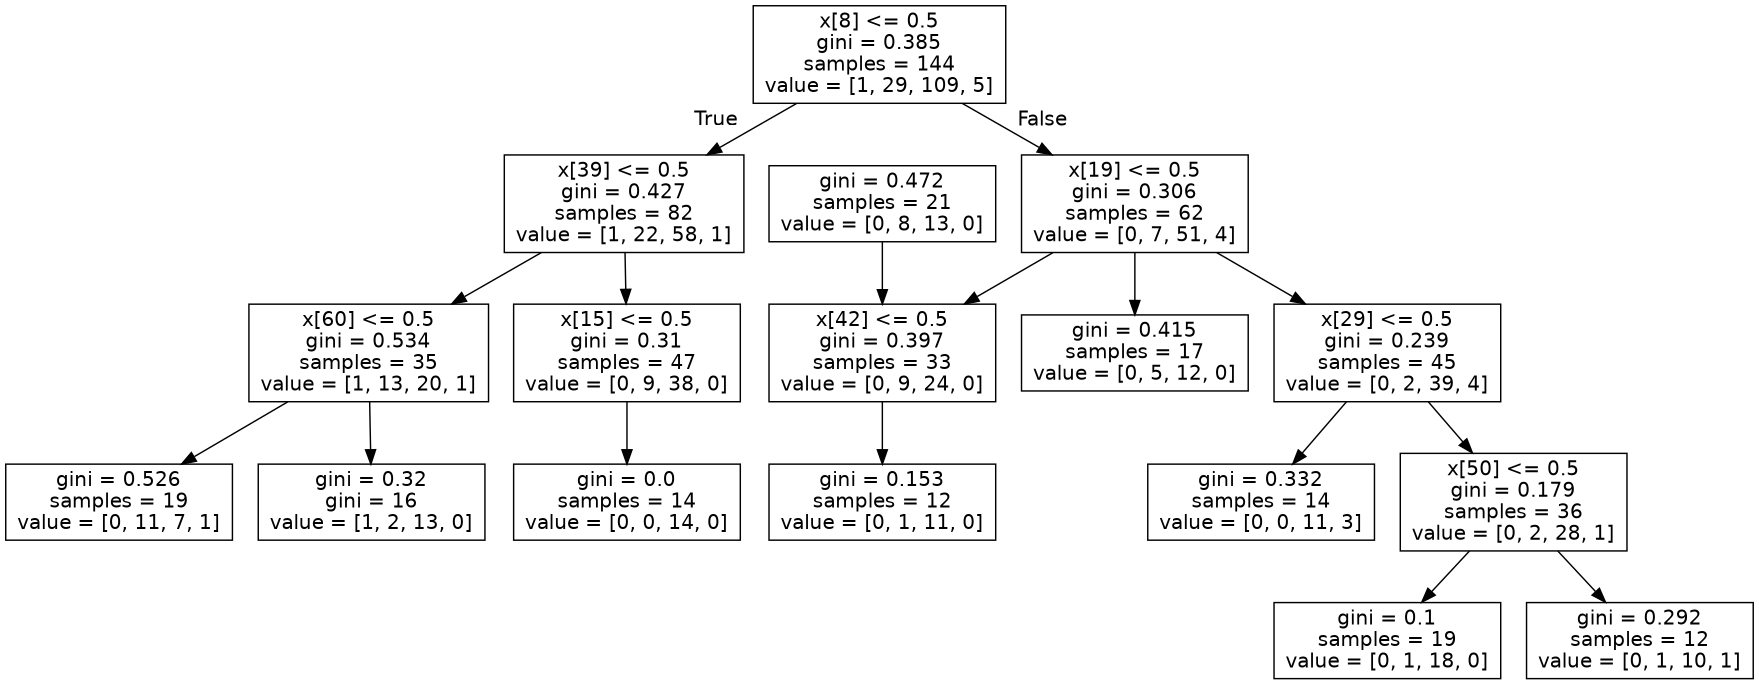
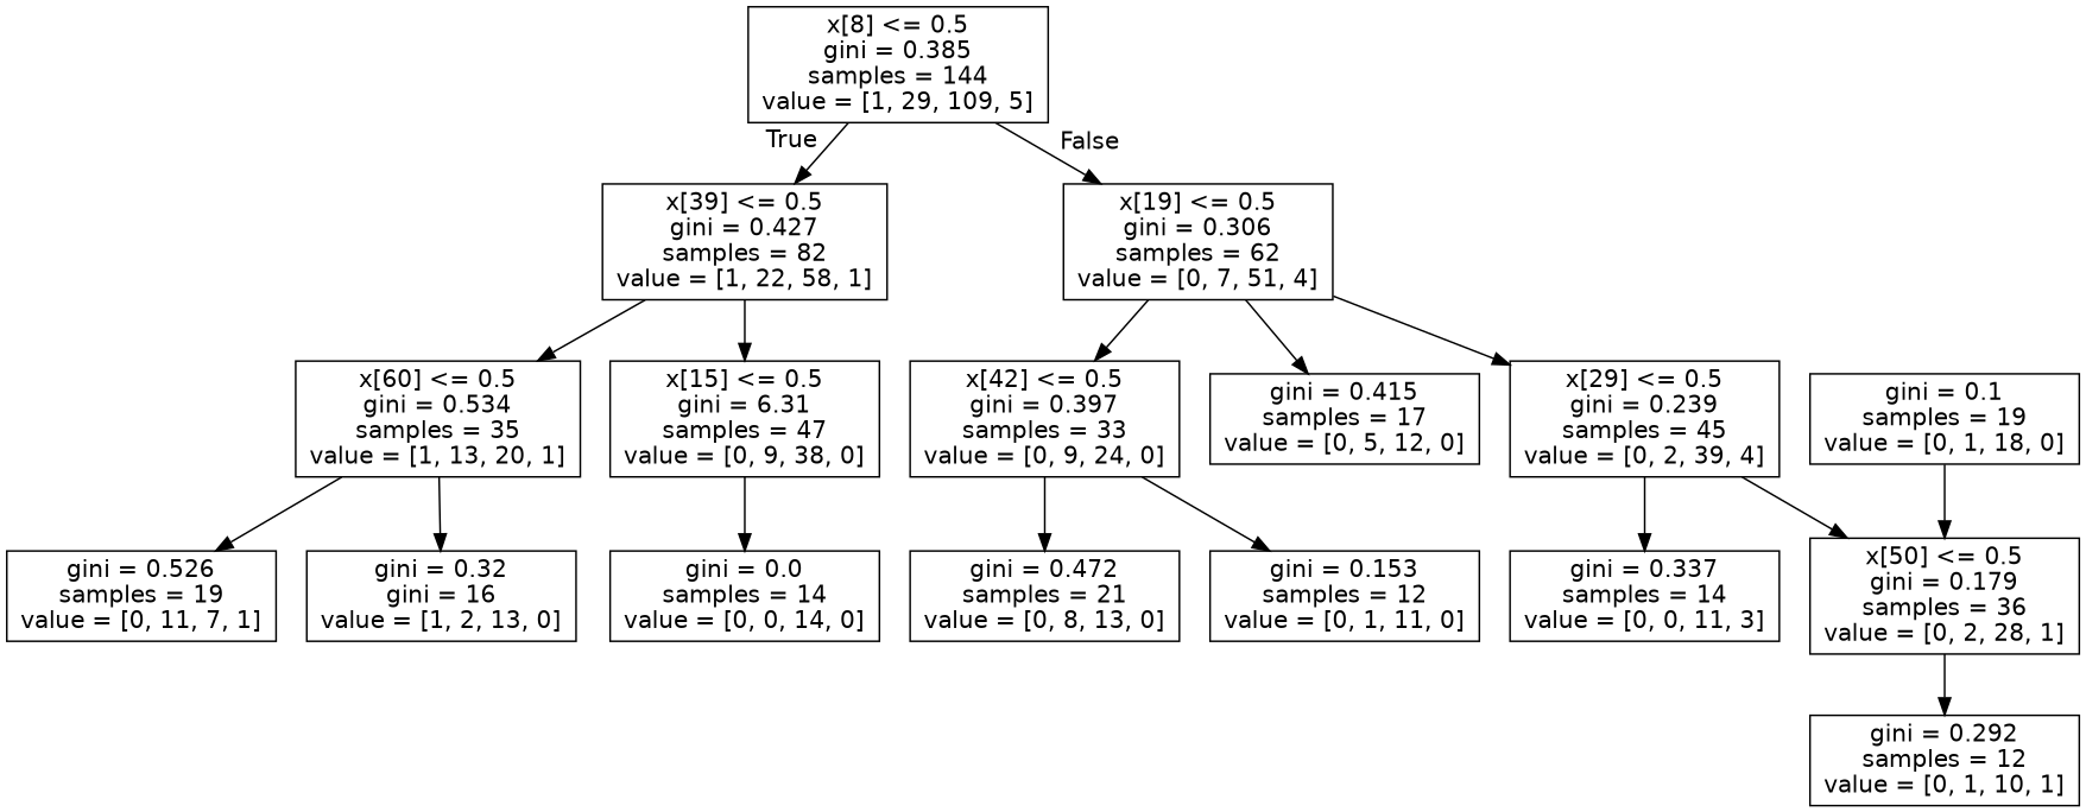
  digraph {
    node [fontname=helvetica shape=box]
    edge [fontname=helvetica]
    n1 [label="x[8] <= 0.5\ngini = 0.385\nsamples = 144\nvalue = [1, 29, 109, 5]"]
    n2 [label="x[39] <= 0.5\ngini = 0.427\nsamples = 82\nvalue = [1, 22, 58, 1]"]
    n3 [label="x[19] <= 0.5\ngini = 0.306\nsamples = 62\nvalue = [0, 7, 51, 4]"]
    n4 [label="x[60] <= 0.5\ngini = 0.534\nsamples = 35\nvalue = [1, 13, 20, 1]"]
-   n5 [label="x[15] <= 0.5\ngini = 0.31\nsamples = 47\nvalue = [0, 9, 38, 0]"]
+   n5 [label="x[15] <= 0.5\ngini = 6.31\nsamples = 47\nvalue = [0, 9, 38, 0]"]
    n6 [label="x[42] <= 0.5\ngini = 0.397\nsamples = 33\nvalue = [0, 9, 24, 0]"]
    n7 [label="gini = 0.415\nsamples = 17\nvalue = [0, 5, 12, 0]"]
    n8 [label="x[29] <= 0.5\ngini = 0.239\nsamples = 45\nvalue = [0, 2, 39, 4]"]
    n9 [label="gini = 0.526\nsamples = 19\nvalue = [0, 11, 7, 1]"]
    n10 [label="gini = 0.32\ngini = 16\nvalue = [1, 2, 13, 0]"]
    n11 [label="gini = 0.0\nsamples = 14\nvalue = [0, 0, 14, 0]"]
    n12 [label="gini = 0.472\nsamples = 21\nvalue = [0, 8, 13, 0]"]
    n13 [label="gini = 0.153\nsamples = 12\nvalue = [0, 1, 11, 0]"]
-   n14 [label="gini = 0.332\nsamples = 14\nvalue = [0, 0, 11, 3]"]
+   n14 [label="gini = 0.337\nsamples = 14\nvalue = [0, 0, 11, 3]"]
    n15 [label="x[50] <= 0.5\ngini = 0.179\nsamples = 36\nvalue = [0, 2, 28, 1]"]
    n16 [label="gini = 0.1\nsamples = 19\nvalue = [0, 1, 18, 0]"]
    n17 [label="gini = 0.292\nsamples = 12\nvalue = [0, 1, 10, 1]"]
    n1 -> n2 [headlabel=True labelangle=45 labeldistance=2.5]
    n1 -> n3 [headlabel=False labelangle=-45 labeldistance=2.5]
    n2 -> n4
    n2 -> n5
    n3 -> n6
    n3 -> n7
    n3 -> n8
    n4 -> n9
    n4 -> n10
    n5 -> n11
-   n12 -> n6
+   n6 -> n12
    n6 -> n13
    n8 -> n14
    n8 -> n15
-   n15 -> n16
+   n16 -> n15
    n15 -> n17
  }
